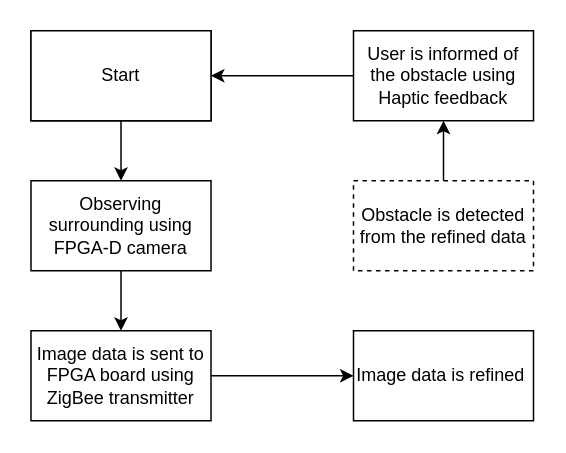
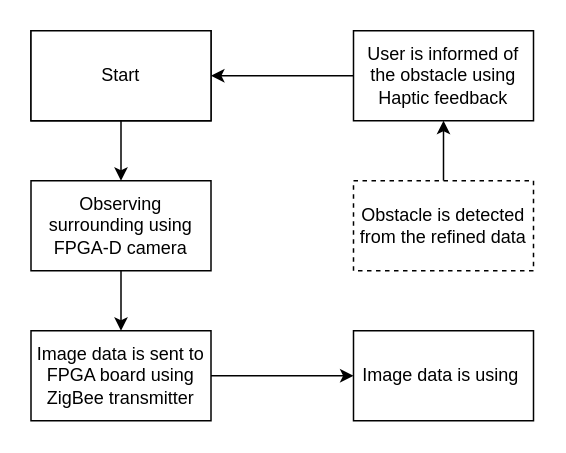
  <mxCell id="0" />
  <mxCell id="1" parent="0" />
  <mxCell id="2" value="Start" style="rounded=0;whiteSpace=wrap;html=1;" vertex="1" parent="1"><mxGeometry x="20" y="20" width="120" height="60" as="geometry" /></mxCell>
  <mxCell id="3" style="edgeStyle=orthogonalEdgeStyle;rounded=0;orthogonalLoop=1;jettySize=auto;html=1;exitX=0.5;exitY=1;exitDx=0;exitDy=0;entryX=0.5;entryY=0;entryDx=0;entryDy=0;" edge="1" parent="1" source="4" target="6"><mxGeometry relative="1" as="geometry" /></mxCell>
  <mxCell id="4" value="Start" style="rounded=0;whiteSpace=wrap;html=1;" vertex="1" parent="1"><mxGeometry x="20" y="20" width="120" height="60" as="geometry" /></mxCell>
  <mxCell id="5" style="edgeStyle=orthogonalEdgeStyle;rounded=0;orthogonalLoop=1;jettySize=auto;html=1;exitX=0.5;exitY=1;exitDx=0;exitDy=0;entryX=0.5;entryY=0;entryDx=0;entryDy=0;" edge="1" parent="1" source="6" target="8"><mxGeometry relative="1" as="geometry" /></mxCell>
  <mxCell id="6" value="Observing surrounding using FPGA-D camera" style="rounded=0;whiteSpace=wrap;html=1;" vertex="1" parent="1"><mxGeometry x="20" y="120" width="120" height="60" as="geometry" /></mxCell>
  <mxCell id="7" style="edgeStyle=orthogonalEdgeStyle;rounded=0;orthogonalLoop=1;jettySize=auto;html=1;exitX=1;exitY=0.5;exitDx=0;exitDy=0;entryX=0;entryY=0.5;entryDx=0;entryDy=0;" edge="1" parent="1" source="8" target="9"><mxGeometry relative="1" as="geometry" /></mxCell>
  <mxCell id="8" value="Image data is sent to FPGA board using ZigBee transmitter" style="rounded=0;whiteSpace=wrap;html=1;" vertex="1" parent="1"><mxGeometry x="20" y="220" width="120" height="60" as="geometry" /></mxCell>
- <mxCell id="9" value="Image data is refined&amp;nbsp;" style="rounded=0;whiteSpace=wrap;html=1;" vertex="1" parent="1"><mxGeometry x="235" y="220" width="120" height="60" as="geometry" /></mxCell>
+ <mxCell id="9" value="Image data is using&amp;nbsp;" style="rounded=0;whiteSpace=wrap;html=1;" vertex="1" parent="1"><mxGeometry x="235" y="220" width="120" height="60" as="geometry" /></mxCell>
  <mxCell id="10" style="edgeStyle=orthogonalEdgeStyle;rounded=0;orthogonalLoop=1;jettySize=auto;html=1;exitX=0.5;exitY=0;exitDx=0;exitDy=0;entryX=0.5;entryY=1;entryDx=0;entryDy=0;" edge="1" parent="1" source="11" target="13"><mxGeometry relative="1" as="geometry" /></mxCell>
  <mxCell id="11" value="Obstacle is detected from the refined data" style="rounded=0;whiteSpace=wrap;html=1;dashed=1;" vertex="1" parent="1"><mxGeometry x="235" y="120" width="120" height="60" as="geometry" /></mxCell>
  <mxCell id="12" style="edgeStyle=orthogonalEdgeStyle;rounded=0;orthogonalLoop=1;jettySize=auto;html=1;exitX=0;exitY=0.5;exitDx=0;exitDy=0;entryX=1;entryY=0.5;entryDx=0;entryDy=0;" edge="1" parent="1" source="13" target="4"><mxGeometry relative="1" as="geometry" /></mxCell>
  <mxCell id="13" value="User is informed of the obstacle using Haptic feedback" style="rounded=0;whiteSpace=wrap;html=1;" vertex="1" parent="1"><mxGeometry x="235" y="20" width="120" height="60" as="geometry" /></mxCell>
